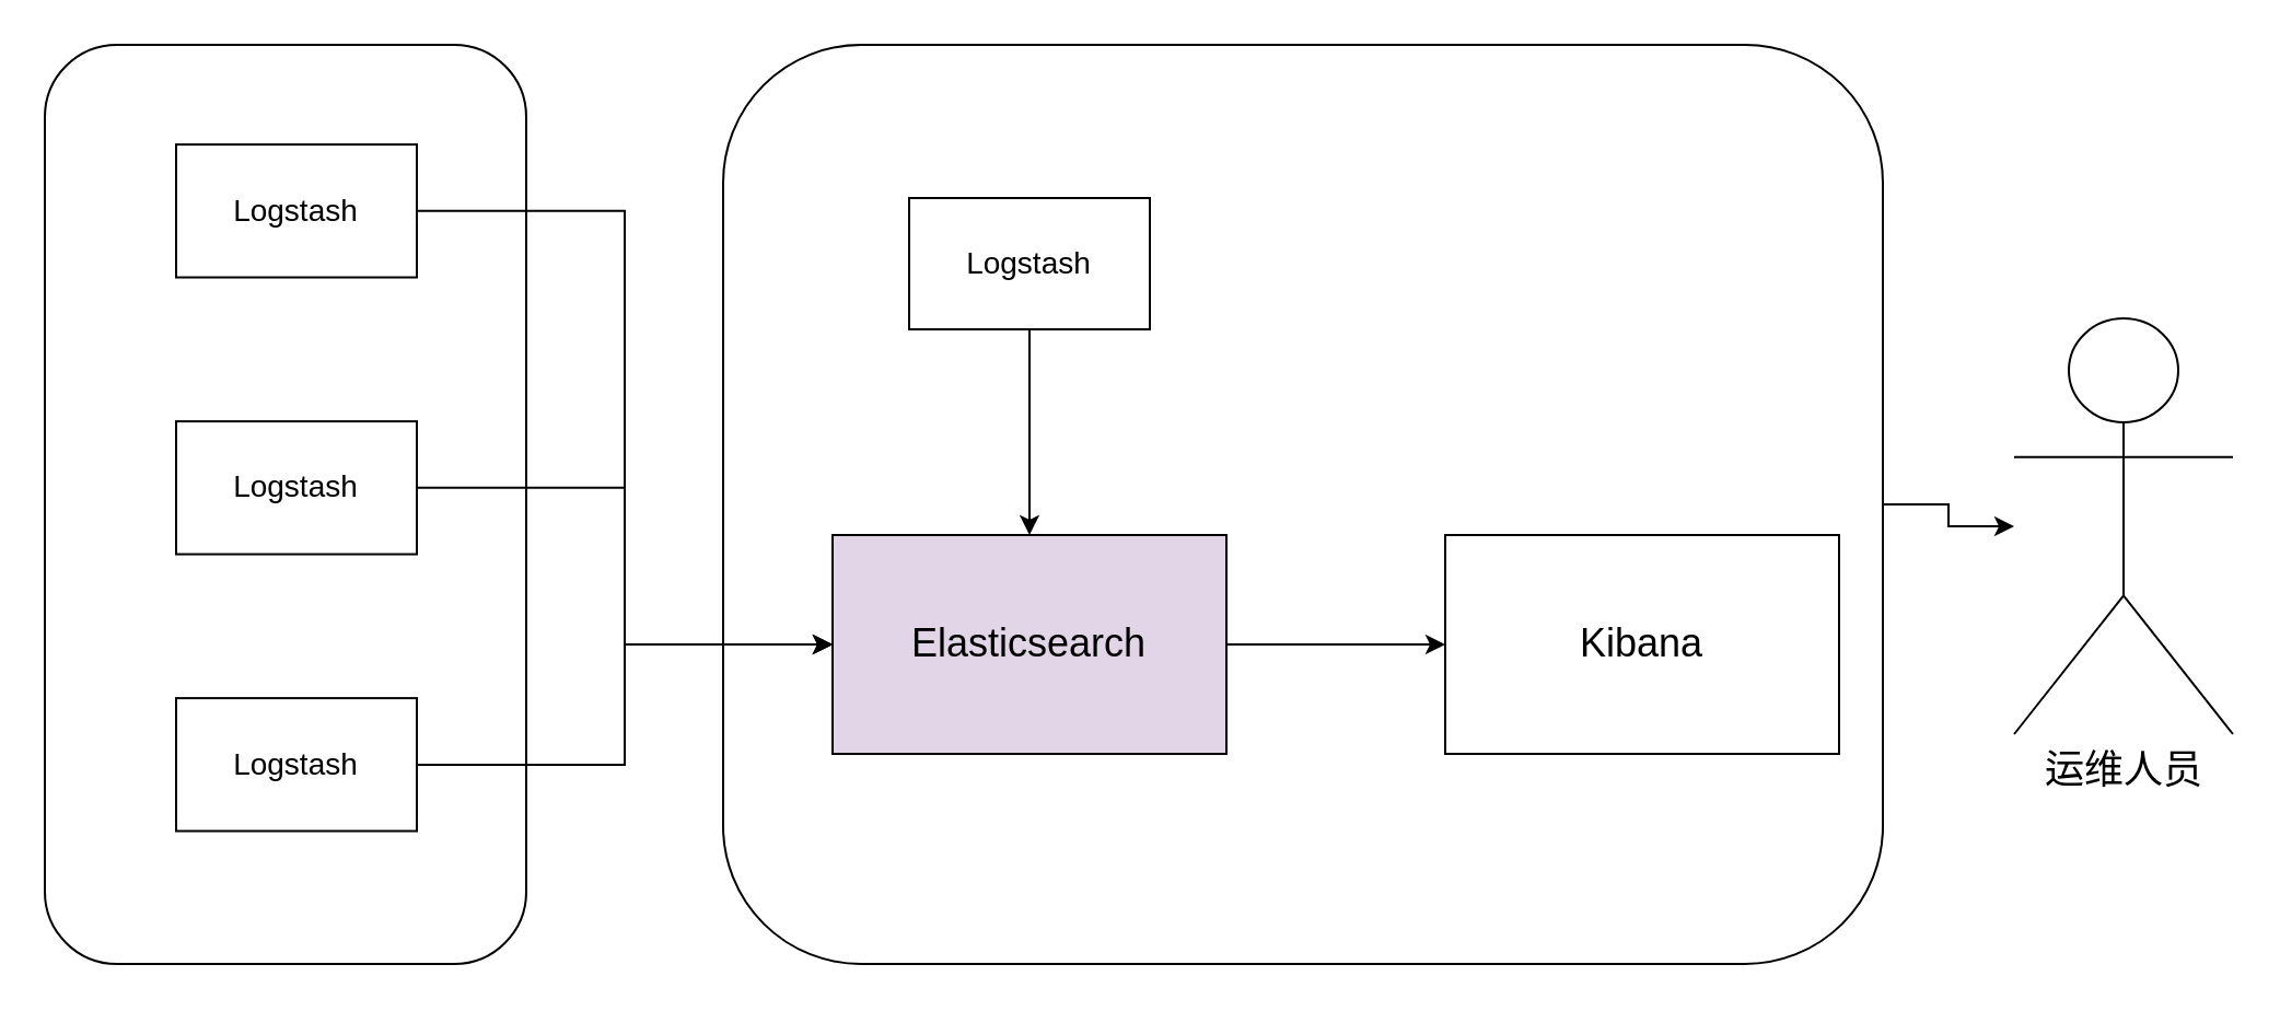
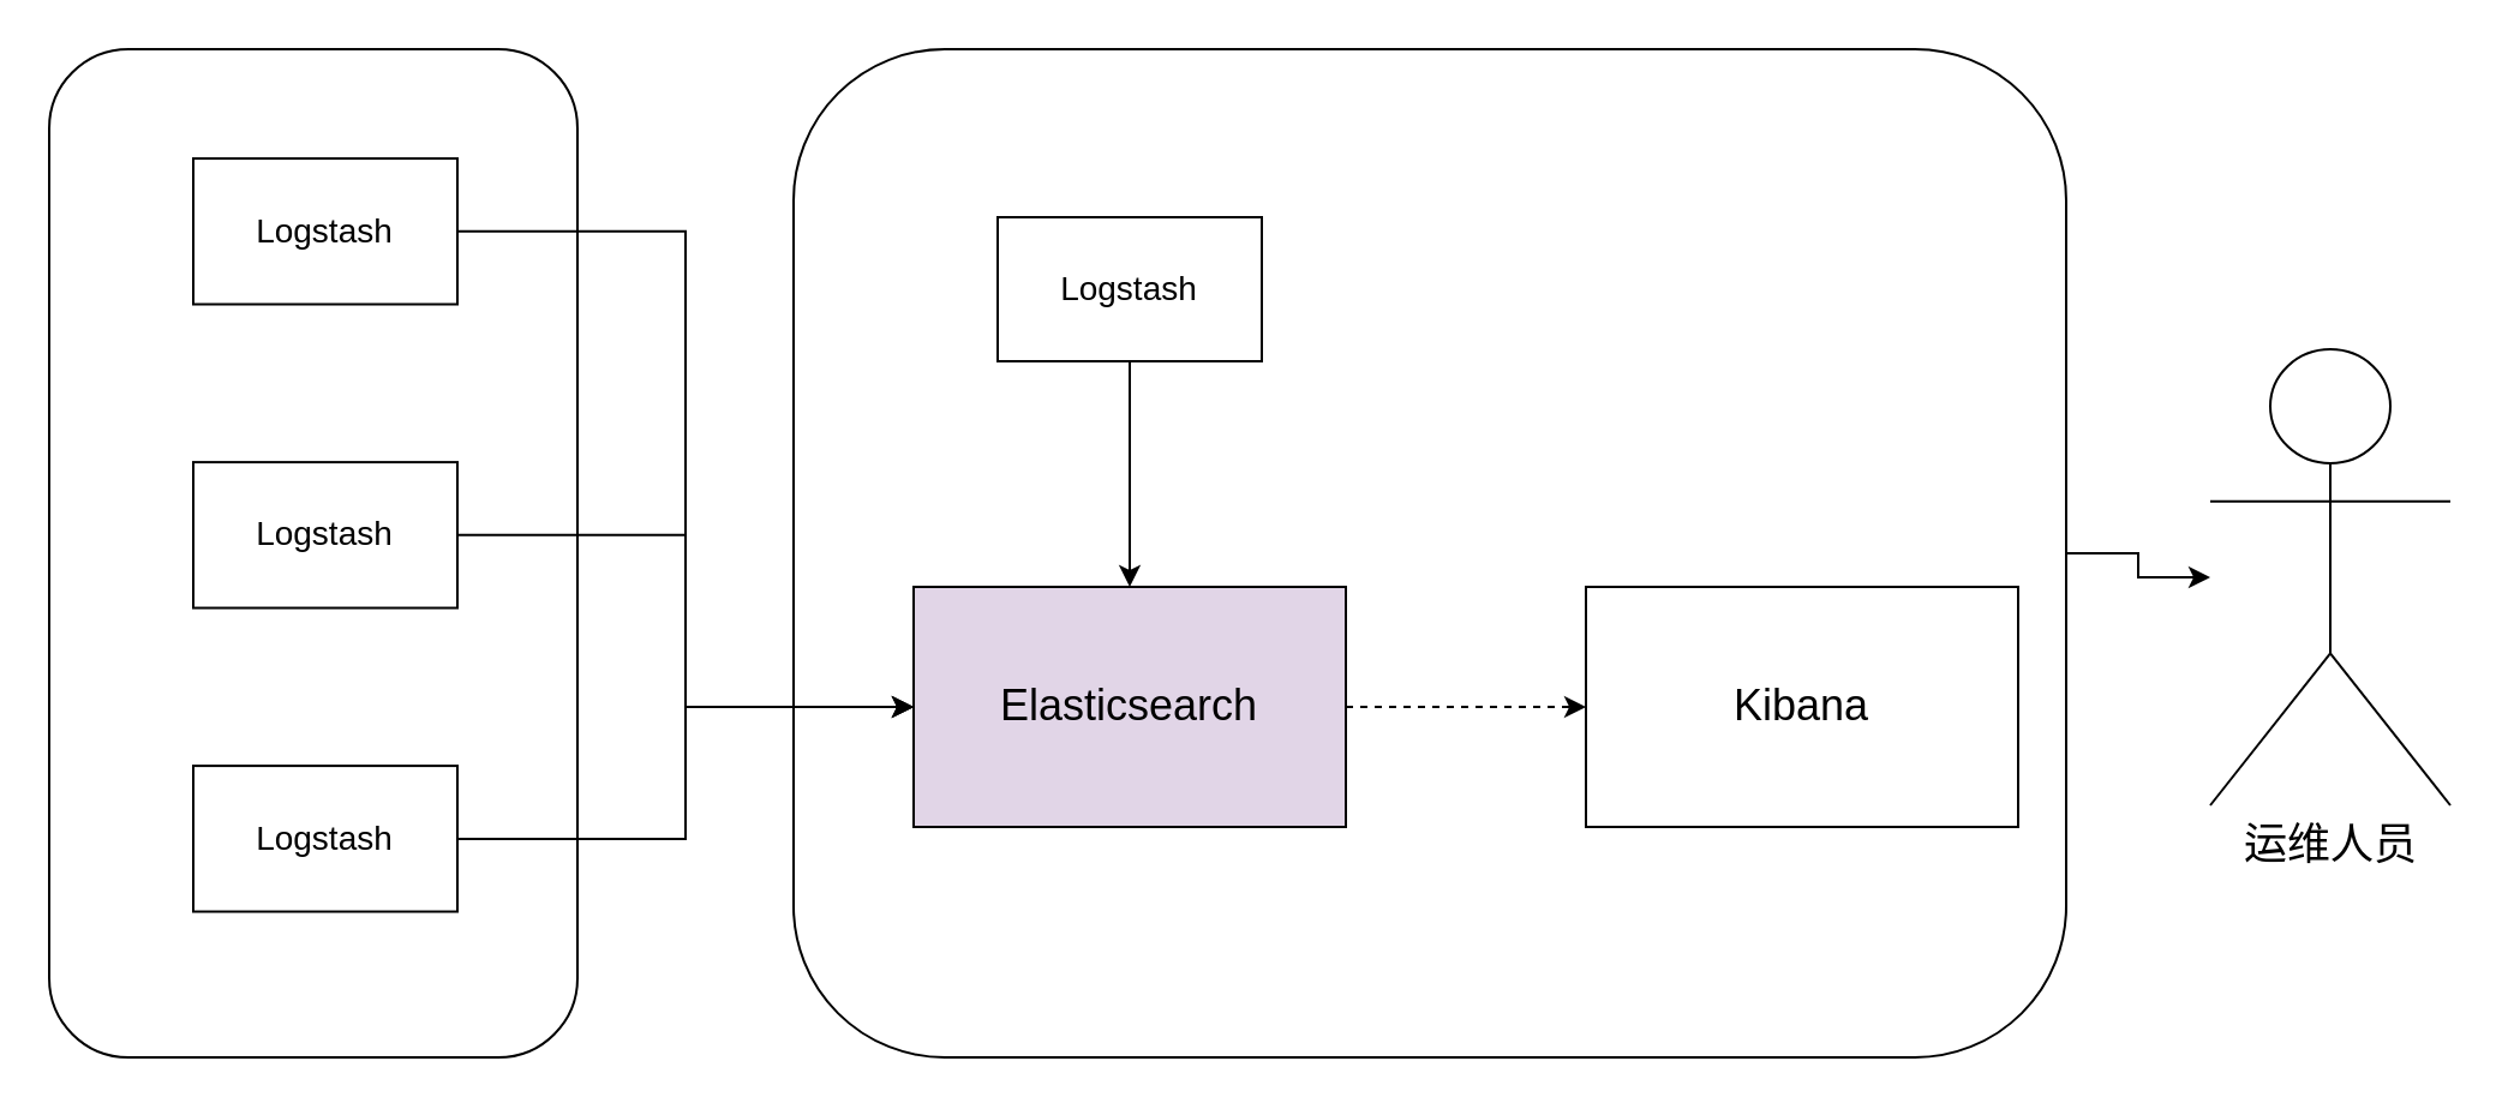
  <mxCell id="0" />
  <mxCell id="1" parent="0" />
  <mxCell id="2" style="edgeStyle=orthogonalEdgeStyle;rounded=0;orthogonalLoop=1;jettySize=auto;html=1;fontSize=18;" edge="1" parent="1" source="3" target="17"><mxGeometry relative="1" as="geometry" /></mxCell>
  <mxCell id="3" value="" style="rounded=1;whiteSpace=wrap;html=1;fontSize=18;" vertex="1" parent="1"><mxGeometry x="330" y="20" width="530" height="420" as="geometry" /></mxCell>
  <mxCell id="4" value="" style="group" vertex="1" connectable="0" parent="1"><mxGeometry x="20" y="20" width="220" height="420" as="geometry" /></mxCell>
  <mxCell id="5" value="" style="rounded=1;whiteSpace=wrap;html=1;fontSize=14;" vertex="1" parent="4"><mxGeometry width="220" height="420.0" as="geometry" /></mxCell>
  <mxCell id="6" value="&lt;font style=&quot;vertical-align: inherit&quot;&gt;&lt;font style=&quot;vertical-align: inherit&quot;&gt;&lt;font style=&quot;vertical-align: inherit&quot;&gt;&lt;font style=&quot;vertical-align: inherit&quot;&gt;&lt;font style=&quot;vertical-align: inherit&quot;&gt;&lt;font style=&quot;vertical-align: inherit ; font-size: 14px&quot;&gt;Logstash&lt;br&gt;&lt;/font&gt;&lt;/font&gt;&lt;/font&gt;&lt;/font&gt;&lt;/font&gt;&lt;/font&gt;" style="rounded=0;whiteSpace=wrap;html=1;" vertex="1" parent="4"><mxGeometry x="60" y="45.542" width="110" height="60.723" as="geometry" /></mxCell>
  <mxCell id="7" value="&lt;span style=&quot;font-size: 14px&quot;&gt;Logstash&lt;/span&gt;" style="rounded=0;whiteSpace=wrap;html=1;" vertex="1" parent="4"><mxGeometry x="60" y="172.048" width="110" height="60.723" as="geometry" /></mxCell>
  <mxCell id="8" value="&lt;span style=&quot;font-size: 14px&quot;&gt;Logstash&lt;/span&gt;" style="rounded=0;whiteSpace=wrap;html=1;" vertex="1" parent="4"><mxGeometry x="60" y="298.554" width="110" height="60.723" as="geometry" /></mxCell>
- <mxCell id="9" style="edgeStyle=orthogonalEdgeStyle;rounded=0;orthogonalLoop=1;jettySize=auto;html=1;fontSize=18;" edge="1" parent="1" source="10" target="13"><mxGeometry relative="1" as="geometry" /></mxCell>
+ <mxCell id="9" style="edgeStyle=orthogonalEdgeStyle;rounded=0;orthogonalLoop=1;jettySize=auto;html=1;fontSize=18;dashed=1;" edge="1" parent="1" source="10" target="13"><mxGeometry relative="1" as="geometry" /></mxCell>
  <mxCell id="10" value="&lt;font style=&quot;font-size: 18px&quot;&gt;Elasticsearch&lt;/font&gt;" style="rounded=0;whiteSpace=wrap;html=1;fontSize=14;fillColor=#e1d5e7;" vertex="1" parent="1"><mxGeometry x="380" y="244" width="180" height="100" as="geometry" /></mxCell>
  <mxCell id="11" style="edgeStyle=orthogonalEdgeStyle;rounded=0;orthogonalLoop=1;jettySize=auto;html=1;fontSize=18;" edge="1" parent="1" source="12" target="10"><mxGeometry relative="1" as="geometry" /></mxCell>
  <mxCell id="12" value="&lt;font style=&quot;vertical-align: inherit&quot;&gt;&lt;font style=&quot;vertical-align: inherit&quot;&gt;&lt;font style=&quot;vertical-align: inherit&quot;&gt;&lt;font style=&quot;vertical-align: inherit&quot;&gt;&lt;font style=&quot;vertical-align: inherit&quot;&gt;&lt;font style=&quot;vertical-align: inherit ; font-size: 14px&quot;&gt;Logstash&lt;br&gt;&lt;/font&gt;&lt;/font&gt;&lt;/font&gt;&lt;/font&gt;&lt;/font&gt;&lt;/font&gt;" style="rounded=0;whiteSpace=wrap;html=1;" vertex="1" parent="1"><mxGeometry x="415" y="90" width="110" height="60" as="geometry" /></mxCell>
  <mxCell id="13" value="&lt;font style=&quot;font-size: 18px&quot;&gt;Kibana&lt;/font&gt;" style="rounded=0;whiteSpace=wrap;html=1;fontSize=14;" vertex="1" parent="1"><mxGeometry x="660" y="244" width="180" height="100" as="geometry" /></mxCell>
  <mxCell id="14" style="edgeStyle=orthogonalEdgeStyle;rounded=0;orthogonalLoop=1;jettySize=auto;html=1;exitX=1;exitY=0.5;exitDx=0;exitDy=0;entryX=0;entryY=0.5;entryDx=0;entryDy=0;fontSize=18;" edge="1" parent="1" source="6" target="10"><mxGeometry relative="1" as="geometry" /></mxCell>
  <mxCell id="15" style="edgeStyle=orthogonalEdgeStyle;rounded=0;orthogonalLoop=1;jettySize=auto;html=1;entryX=0;entryY=0.5;entryDx=0;entryDy=0;fontSize=18;" edge="1" parent="1" source="7" target="10"><mxGeometry relative="1" as="geometry" /></mxCell>
  <mxCell id="16" style="edgeStyle=orthogonalEdgeStyle;rounded=0;orthogonalLoop=1;jettySize=auto;html=1;entryX=0;entryY=0.5;entryDx=0;entryDy=0;fontSize=18;" edge="1" parent="1" source="8" target="10"><mxGeometry relative="1" as="geometry" /></mxCell>
  <mxCell id="17" value="运维人员" style="shape=umlActor;verticalLabelPosition=bottom;verticalAlign=top;html=1;outlineConnect=0;fontSize=18;" vertex="1" parent="1"><mxGeometry x="920" y="145" width="100" height="190" as="geometry" /></mxCell>
